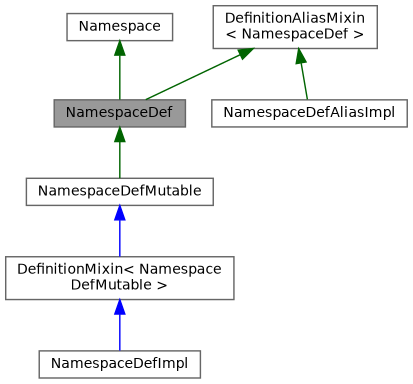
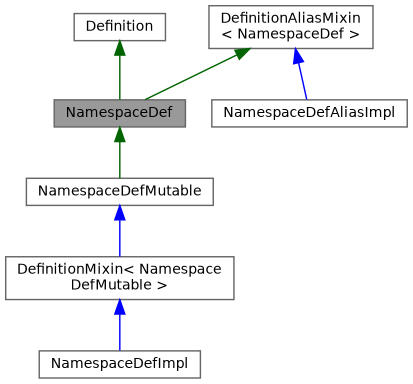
  digraph {
    node [color=gray40 fillcolor=white fontname=Helvetica fontsize=10 shape=box style=filled]
    edge [color=darkgreen dir=back fontname=Helvetica fontsize=10 labelfontname=Helvetica labelfontsize=10 style=solid]
    n1 [fillcolor=grey60 fontcolor=black height=0.2 label=NamespaceDef width=0.4]
    n2 [height=0.2 label=NamespaceDefMutable width=0.4]
    n3 [height=0.2 label="DefinitionAliasMixin\l\< NamespaceDef \>" width=0.4]
    n4 [height=0.2 label=NamespaceDefAliasImpl width=0.4]
    n5 [height=0.2 label="DefinitionMixin\< Namespace\lDefMutable \>" width=0.4]
-   n6 [height=0.2 label=Namespace width=0.4]
+   n6 [height=0.2 label=Definition width=0.4]
    n7 [height=0.2 label=NamespaceDefImpl width=0.4]
    n1 -> n2
    n2 -> n5 [color=blue]
    n3 -> n1
-   n3 -> n4
+   n3 -> n4 [color=blue]
    n5 -> n7 [color=blue]
    n6 -> n1
  }
